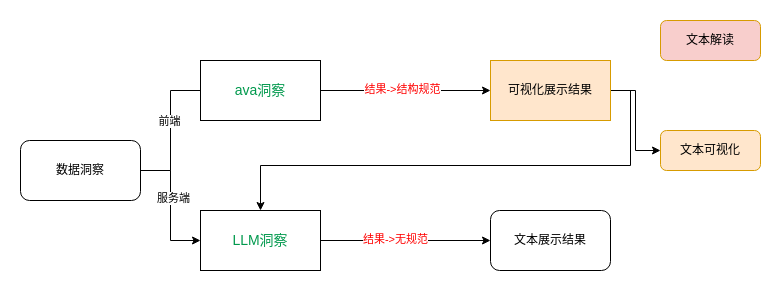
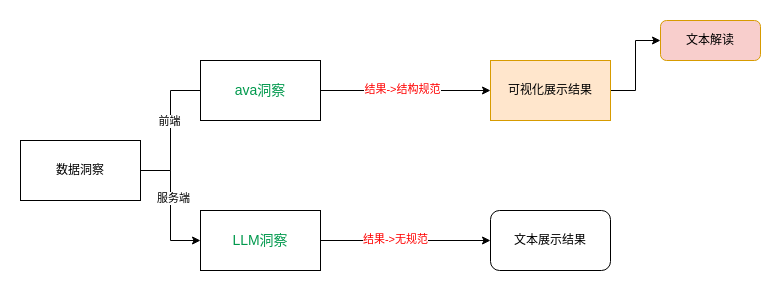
  <mxCell id="0" />
  <mxCell id="1" parent="0" />
  <mxCell id="2" style="edgeStyle=orthogonalEdgeStyle;rounded=0;orthogonalLoop=1;jettySize=auto;html=1;exitX=1;exitY=0.5;exitDx=0;exitDy=0;entryX=0;entryY=0.5;entryDx=0;entryDy=0;" edge="1" parent="1" source="6" target="9"><mxGeometry relative="1" as="geometry" /></mxCell>
  <mxCell id="3" value="服务端&lt;br&gt;" style="edgeLabel;html=1;align=center;verticalAlign=middle;resizable=0;points=[];" vertex="1" connectable="0" parent="2"><mxGeometry x="-0.123" y="2" relative="1" as="geometry"><mxPoint as="offset" /></mxGeometry></mxCell>
  <mxCell id="4" style="edgeStyle=orthogonalEdgeStyle;rounded=0;orthogonalLoop=1;jettySize=auto;html=1;exitX=1;exitY=0.5;exitDx=0;exitDy=0;entryX=0;entryY=0.5;entryDx=0;entryDy=0;endArrow=none;" edge="1" parent="1" source="6" target="13"><mxGeometry relative="1" as="geometry" /></mxCell>
  <mxCell id="5" value="前端" style="edgeLabel;html=1;align=center;verticalAlign=middle;resizable=0;points=[];" vertex="1" connectable="0" parent="4"><mxGeometry x="0.143" y="2" relative="1" as="geometry"><mxPoint as="offset" /></mxGeometry></mxCell>
- <mxCell id="6" value="数据洞察" style="whiteSpace=wrap;html=1;rounded=1;" vertex="1" parent="1"><mxGeometry x="20" y="140" width="120" height="60" as="geometry" /></mxCell>
+ <mxCell id="6" value="数据洞察" style="rounded=0;whiteSpace=wrap;html=1;" vertex="1" parent="1"><mxGeometry x="20" y="140" width="120" height="60" as="geometry" /></mxCell>
  <mxCell id="7" style="edgeStyle=orthogonalEdgeStyle;rounded=0;orthogonalLoop=1;jettySize=auto;html=1;exitX=1;exitY=0.5;exitDx=0;exitDy=0;entryX=0;entryY=0.5;entryDx=0;entryDy=0;" edge="1" parent="1" source="9" target="10"><mxGeometry relative="1" as="geometry" /></mxCell>
  <mxCell id="8" value="&lt;font color=&quot;#ff0000&quot;&gt;结果-&amp;gt;无规范&lt;/font&gt;" style="edgeLabel;html=1;align=center;verticalAlign=middle;resizable=0;points=[];" vertex="1" connectable="0" parent="7"><mxGeometry x="-0.133" y="2" relative="1" as="geometry"><mxPoint as="offset" /></mxGeometry></mxCell>
  <mxCell id="9" value="&lt;font style=&quot;font-size: 14px;&quot; color=&quot;#00994d&quot;&gt;LLM洞察&lt;/font&gt;" style="rounded=0;whiteSpace=wrap;html=1;" vertex="1" parent="1"><mxGeometry x="200" y="210" width="120" height="60" as="geometry" /></mxCell>
  <mxCell id="10" value="文本展示结果" style="rounded=1;whiteSpace=wrap;html=1;" vertex="1" parent="1"><mxGeometry x="490" y="210" width="120" height="60" as="geometry" /></mxCell>
  <mxCell id="11" style="edgeStyle=orthogonalEdgeStyle;rounded=0;orthogonalLoop=1;jettySize=auto;html=1;exitX=1;exitY=0.5;exitDx=0;exitDy=0;entryX=0;entryY=0.5;entryDx=0;entryDy=0;" edge="1" parent="1" source="13" target="16"><mxGeometry relative="1" as="geometry" /></mxCell>
  <mxCell id="12" value="&lt;font color=&quot;#ff0000&quot;&gt;结果-&amp;gt;结构规范&lt;/font&gt;" style="edgeLabel;html=1;align=center;verticalAlign=middle;resizable=0;points=[];" vertex="1" connectable="0" parent="11"><mxGeometry x="-0.044" y="2" relative="1" as="geometry"><mxPoint as="offset" /></mxGeometry></mxCell>
  <mxCell id="13" value="&lt;font style=&quot;font-size: 14px;&quot; color=&quot;#00994d&quot;&gt;ava洞察&lt;/font&gt;" style="rounded=0;whiteSpace=wrap;html=1;" vertex="1" parent="1"><mxGeometry x="200" y="60" width="120" height="60" as="geometry" /></mxCell>
- <mxCell id="14" style="edgeStyle=orthogonalEdgeStyle;rounded=0;orthogonalLoop=1;jettySize=auto;html=1;exitX=1;exitY=0.5;exitDx=0;exitDy=0;" edge="1" parent="1" source="16" target="9"><mxGeometry relative="1" as="geometry" /></mxCell>
- <mxCell id="15" style="edgeStyle=orthogonalEdgeStyle;rounded=0;orthogonalLoop=1;jettySize=auto;html=1;exitX=1;exitY=0.5;exitDx=0;exitDy=0;entryX=0;entryY=0.5;entryDx=0;entryDy=0;" edge="1" parent="1" source="16" target="18"><mxGeometry relative="1" as="geometry" /></mxCell>
+ <mxCell id="14" style="edgeStyle=orthogonalEdgeStyle;rounded=0;orthogonalLoop=1;jettySize=auto;html=1;exitX=1;exitY=0.5;exitDx=0;exitDy=0;entryX=0;entryY=0.5;entryDx=0;entryDy=0;" edge="1" parent="1" source="16" target="17"><mxGeometry relative="1" as="geometry" /></mxCell>
  <mxCell id="16" value="可视化展示结果" style="whiteSpace=wrap;html=1;fillColor=#ffe6cc;strokeColor=#d79b00;rounded=0;" vertex="1" parent="1"><mxGeometry x="490" y="60" width="120" height="60" as="geometry" /></mxCell>
  <mxCell id="17" value="文本解读" style="rounded=1;whiteSpace=wrap;html=1;fillColor=#f8cecc;strokeColor=#d79b00;" vertex="1" parent="1"><mxGeometry x="660" y="20" width="100" height="40" as="geometry" /></mxCell>
- <mxCell id="18" value="文本可视化" style="rounded=1;whiteSpace=wrap;html=1;fillColor=#ffe6cc;strokeColor=#d79b00;" vertex="1" parent="1"><mxGeometry x="660" y="130" width="100" height="40" as="geometry" /></mxCell>
